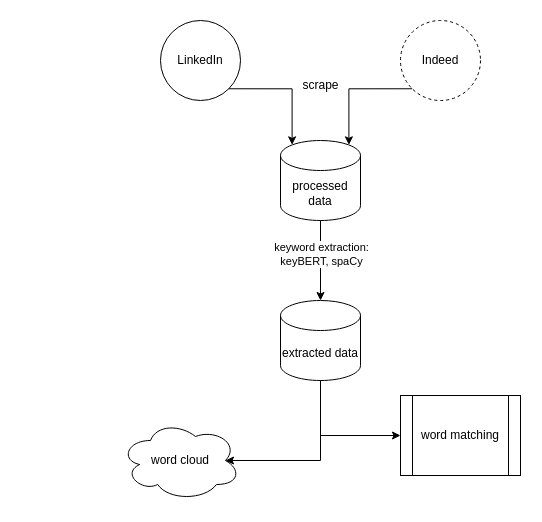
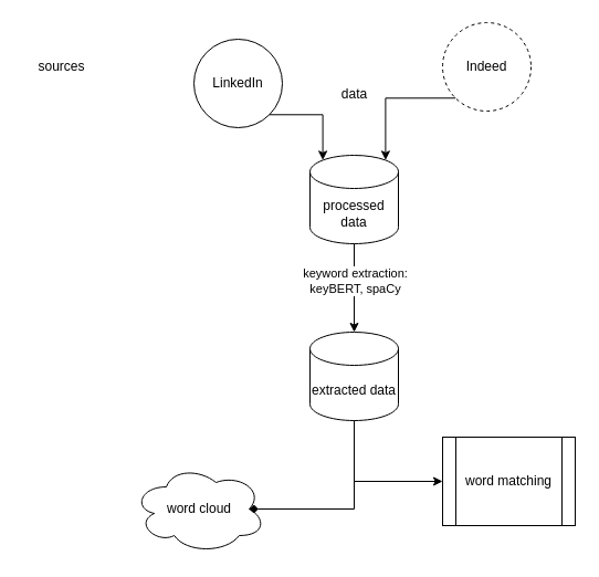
  <mxCell id="0" />
  <mxCell id="1" parent="0" />
- <mxCell id="2" value="LinkedIn" style="ellipse;whiteSpace=wrap;html=1;aspect=fixed;" vertex="1" parent="1"><mxGeometry x="160" y="20" width="80" height="80" as="geometry" /></mxCell>
+ <mxCell id="2" value="LinkedIn" style="ellipse;whiteSpace=wrap;html=1;aspect=fixed;" vertex="1" parent="1"><mxGeometry x="175" y="35" width="80" height="80" as="geometry" /></mxCell>
  <mxCell id="3" value="Indeed" style="ellipse;whiteSpace=wrap;html=1;aspect=fixed;dashed=1;" vertex="1" parent="1"><mxGeometry x="400" y="20" width="80" height="80" as="geometry" /></mxCell>
  <mxCell id="4" value="processed&lt;br&gt;data" style="shape=cylinder3;whiteSpace=wrap;html=1;boundedLbl=1;backgroundOutline=1;size=15;" vertex="1" parent="1"><mxGeometry x="280" y="140" width="80" height="80" as="geometry" /></mxCell>
  <mxCell id="5" style="edgeStyle=orthogonalEdgeStyle;rounded=0;orthogonalLoop=1;jettySize=auto;html=1;exitX=1;exitY=1;exitDx=0;exitDy=0;entryX=0.145;entryY=0;entryDx=0;entryDy=4.35;entryPerimeter=0;" edge="1" parent="1" source="2" target="4"><mxGeometry relative="1" as="geometry" /></mxCell>
  <mxCell id="6" style="edgeStyle=orthogonalEdgeStyle;rounded=0;orthogonalLoop=1;jettySize=auto;html=1;exitX=0;exitY=1;exitDx=0;exitDy=0;entryX=0.855;entryY=0;entryDx=0;entryDy=4.35;entryPerimeter=0;" edge="1" parent="1" source="3" target="4"><mxGeometry relative="1" as="geometry" /></mxCell>
+ <mxCell id="7" value="sources" style="text;html=1;align=center;verticalAlign=middle;resizable=0;points=[];autosize=1;strokeColor=none;fillColor=none;" vertex="1" parent="1"><mxGeometry x="20" y="45" width="70" height="30" as="geometry" /></mxCell>
  <mxCell id="8" style="edgeStyle=orthogonalEdgeStyle;rounded=0;orthogonalLoop=1;jettySize=auto;html=1;exitX=0.5;exitY=1;exitDx=0;exitDy=0;exitPerimeter=0;entryX=0;entryY=0.5;entryDx=0;entryDy=0;" edge="1" parent="1" source="9" target="14"><mxGeometry relative="1" as="geometry" /></mxCell>
  <mxCell id="9" value="extracted data" style="shape=cylinder3;whiteSpace=wrap;html=1;boundedLbl=1;backgroundOutline=1;size=15;" vertex="1" parent="1"><mxGeometry x="280" y="300" width="80" height="80" as="geometry" /></mxCell>
  <mxCell id="10" style="edgeStyle=orthogonalEdgeStyle;rounded=0;orthogonalLoop=1;jettySize=auto;html=1;exitX=0.5;exitY=1;exitDx=0;exitDy=0;exitPerimeter=0;entryX=0.5;entryY=0;entryDx=0;entryDy=0;entryPerimeter=0;" edge="1" parent="1" source="4" target="9"><mxGeometry relative="1" as="geometry" /></mxCell>
  <mxCell id="11" value="keyword extraction:&lt;br&gt;keyBERT, spaCy" style="edgeLabel;html=1;align=center;verticalAlign=middle;resizable=0;points=[];" connectable="0" vertex="1" parent="10"><mxGeometry x="-0.175" relative="1" as="geometry"><mxPoint as="offset" /></mxGeometry></mxCell>
- <mxCell id="12" value="scrape" style="text;html=1;align=center;verticalAlign=middle;resizable=0;points=[];autosize=1;strokeColor=none;fillColor=none;" vertex="1" parent="1"><mxGeometry x="290" y="70" width="60" height="30" as="geometry" /></mxCell>
+ <mxCell id="12" value="data" style="text;html=1;align=center;verticalAlign=middle;resizable=0;points=[];autosize=1;strokeColor=none;fillColor=none;" vertex="1" parent="1"><mxGeometry x="290" y="70" width="60" height="30" as="geometry" /></mxCell>
  <mxCell id="13" value="word cloud" style="ellipse;shape=cloud;whiteSpace=wrap;html=1;" vertex="1" parent="1"><mxGeometry x="120" y="420" width="120" height="80" as="geometry" /></mxCell>
  <mxCell id="14" value="word matching" style="shape=process;whiteSpace=wrap;html=1;backgroundOutline=1;" vertex="1" parent="1"><mxGeometry x="400" y="395" width="120" height="80" as="geometry" /></mxCell>
- <mxCell id="15" style="edgeStyle=orthogonalEdgeStyle;rounded=0;orthogonalLoop=1;jettySize=auto;html=1;exitX=0.5;exitY=1;exitDx=0;exitDy=0;exitPerimeter=0;entryX=0.875;entryY=0.5;entryDx=0;entryDy=0;entryPerimeter=0;" edge="1" parent="1" source="9" target="13"><mxGeometry relative="1" as="geometry"><Array as="points"><mxPoint x="320" y="460" /></Array></mxGeometry></mxCell>
+ <mxCell id="15" style="edgeStyle=orthogonalEdgeStyle;rounded=0;orthogonalLoop=1;jettySize=auto;html=1;exitX=0.5;exitY=1;exitDx=0;exitDy=0;exitPerimeter=0;entryX=0.875;entryY=0.5;entryDx=0;entryDy=0;entryPerimeter=0;endArrow=diamond;" edge="1" parent="1" source="9" target="13"><mxGeometry relative="1" as="geometry"><Array as="points"><mxPoint x="320" y="460" /></Array></mxGeometry></mxCell>
